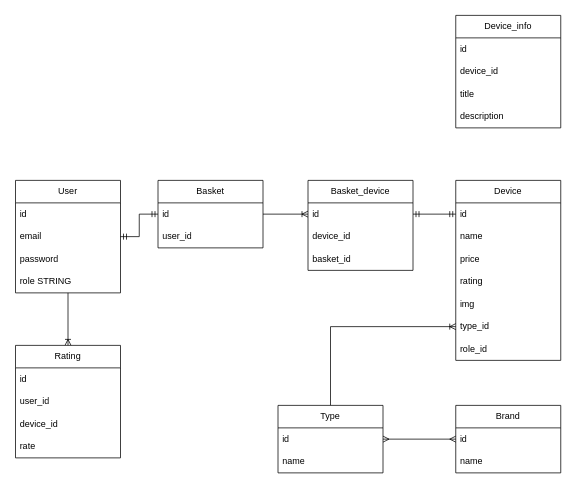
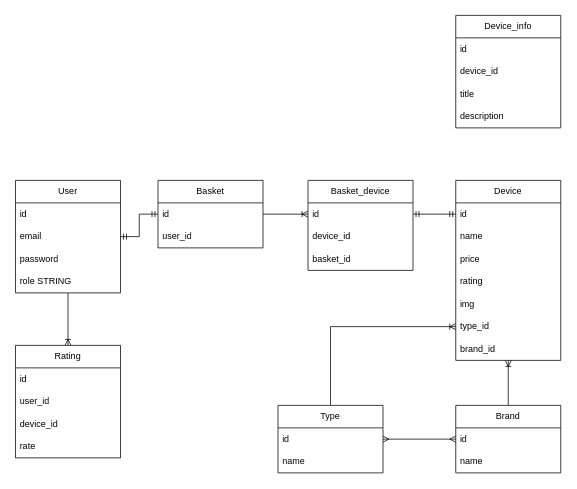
  <mxCell id="0" />
  <mxCell id="1" parent="0" />
  <mxCell id="2" style="edgeStyle=orthogonalEdgeStyle;rounded=0;orthogonalLoop=1;jettySize=auto;html=1;exitX=0.5;exitY=1;exitDx=0;exitDy=0;entryX=0.5;entryY=0;entryDx=0;entryDy=0;endArrow=ERoneToMany;endFill=0;" edge="1" parent="1" source="3" target="8"><mxGeometry relative="1" as="geometry" /></mxCell>
  <mxCell id="3" value="User" style="swimlane;fontStyle=0;childLayout=stackLayout;horizontal=1;startSize=30;horizontalStack=0;resizeParent=1;resizeParentMax=0;resizeLast=0;collapsible=1;marginBottom=0;whiteSpace=wrap;html=1;" vertex="1" parent="1"><mxGeometry x="20" y="240" width="140" height="150" as="geometry" /></mxCell>
  <mxCell id="4" value="id" style="text;strokeColor=none;fillColor=none;align=left;verticalAlign=middle;spacingLeft=4;spacingRight=4;overflow=hidden;points=[[0,0.5],[1,0.5]];portConstraint=eastwest;rotatable=0;whiteSpace=wrap;html=1;" vertex="1" parent="3"><mxGeometry y="30" width="140" height="30" as="geometry" /></mxCell>
  <mxCell id="5" value="email" style="text;strokeColor=none;fillColor=none;align=left;verticalAlign=middle;spacingLeft=4;spacingRight=4;overflow=hidden;points=[[0,0.5],[1,0.5]];portConstraint=eastwest;rotatable=0;whiteSpace=wrap;html=1;" vertex="1" parent="3"><mxGeometry y="60" width="140" height="30" as="geometry" /></mxCell>
  <mxCell id="6" value="password" style="text;strokeColor=none;fillColor=none;align=left;verticalAlign=middle;spacingLeft=4;spacingRight=4;overflow=hidden;points=[[0,0.5],[1,0.5]];portConstraint=eastwest;rotatable=0;whiteSpace=wrap;html=1;" vertex="1" parent="3"><mxGeometry y="90" width="140" height="30" as="geometry" /></mxCell>
  <mxCell id="7" value="role STRING" style="text;strokeColor=none;fillColor=none;align=left;verticalAlign=middle;spacingLeft=4;spacingRight=4;overflow=hidden;points=[[0,0.5],[1,0.5]];portConstraint=eastwest;rotatable=0;whiteSpace=wrap;html=1;" vertex="1" parent="3"><mxGeometry y="120" width="140" height="30" as="geometry" /></mxCell>
  <mxCell id="8" value="Rating" style="swimlane;fontStyle=0;childLayout=stackLayout;horizontal=1;startSize=30;horizontalStack=0;resizeParent=1;resizeParentMax=0;resizeLast=0;collapsible=1;marginBottom=0;whiteSpace=wrap;html=1;" vertex="1" parent="1"><mxGeometry x="20" y="460" width="140" height="150" as="geometry" /></mxCell>
  <mxCell id="9" value="id" style="text;strokeColor=none;fillColor=none;align=left;verticalAlign=middle;spacingLeft=4;spacingRight=4;overflow=hidden;points=[[0,0.5],[1,0.5]];portConstraint=eastwest;rotatable=0;whiteSpace=wrap;html=1;" vertex="1" parent="8"><mxGeometry y="30" width="140" height="30" as="geometry" /></mxCell>
  <mxCell id="10" value="user_id" style="text;strokeColor=none;fillColor=none;align=left;verticalAlign=middle;spacingLeft=4;spacingRight=4;overflow=hidden;points=[[0,0.5],[1,0.5]];portConstraint=eastwest;rotatable=0;whiteSpace=wrap;html=1;" vertex="1" parent="8"><mxGeometry y="60" width="140" height="30" as="geometry" /></mxCell>
  <mxCell id="11" value="device_id" style="text;strokeColor=none;fillColor=none;align=left;verticalAlign=middle;spacingLeft=4;spacingRight=4;overflow=hidden;points=[[0,0.5],[1,0.5]];portConstraint=eastwest;rotatable=0;whiteSpace=wrap;html=1;" vertex="1" parent="8"><mxGeometry y="90" width="140" height="30" as="geometry" /></mxCell>
  <mxCell id="12" value="rate" style="text;strokeColor=none;fillColor=none;align=left;verticalAlign=middle;spacingLeft=4;spacingRight=4;overflow=hidden;points=[[0,0.5],[1,0.5]];portConstraint=eastwest;rotatable=0;whiteSpace=wrap;html=1;" vertex="1" parent="8"><mxGeometry y="120" width="140" height="30" as="geometry" /></mxCell>
  <mxCell id="13" value="Basket" style="swimlane;fontStyle=0;childLayout=stackLayout;horizontal=1;startSize=30;horizontalStack=0;resizeParent=1;resizeParentMax=0;resizeLast=0;collapsible=1;marginBottom=0;whiteSpace=wrap;html=1;" vertex="1" parent="1"><mxGeometry x="210" y="240" width="140" height="90" as="geometry" /></mxCell>
  <mxCell id="14" value="id" style="text;strokeColor=none;fillColor=none;align=left;verticalAlign=middle;spacingLeft=4;spacingRight=4;overflow=hidden;points=[[0,0.5],[1,0.5]];portConstraint=eastwest;rotatable=0;whiteSpace=wrap;html=1;" vertex="1" parent="13"><mxGeometry y="30" width="140" height="30" as="geometry" /></mxCell>
  <mxCell id="15" value="user_id" style="text;strokeColor=none;fillColor=none;align=left;verticalAlign=middle;spacingLeft=4;spacingRight=4;overflow=hidden;points=[[0,0.5],[1,0.5]];portConstraint=eastwest;rotatable=0;whiteSpace=wrap;html=1;" vertex="1" parent="13"><mxGeometry y="60" width="140" height="30" as="geometry" /></mxCell>
  <mxCell id="16" style="edgeStyle=orthogonalEdgeStyle;rounded=0;orthogonalLoop=1;jettySize=auto;html=1;exitX=0;exitY=0.5;exitDx=0;exitDy=0;entryX=1;entryY=0.5;entryDx=0;entryDy=0;endArrow=ERmandOne;endFill=0;startArrow=ERmandOne;startFill=0;" edge="1" parent="1" source="14" target="5"><mxGeometry relative="1" as="geometry" /></mxCell>
  <mxCell id="17" value="Basket_device" style="swimlane;fontStyle=0;childLayout=stackLayout;horizontal=1;startSize=30;horizontalStack=0;resizeParent=1;resizeParentMax=0;resizeLast=0;collapsible=1;marginBottom=0;whiteSpace=wrap;html=1;" vertex="1" parent="1"><mxGeometry x="410" y="240" width="140" height="120" as="geometry" /></mxCell>
  <mxCell id="18" value="id" style="text;strokeColor=none;fillColor=none;align=left;verticalAlign=middle;spacingLeft=4;spacingRight=4;overflow=hidden;points=[[0,0.5],[1,0.5]];portConstraint=eastwest;rotatable=0;whiteSpace=wrap;html=1;" vertex="1" parent="17"><mxGeometry y="30" width="140" height="30" as="geometry" /></mxCell>
  <mxCell id="19" value="device_id" style="text;strokeColor=none;fillColor=none;align=left;verticalAlign=middle;spacingLeft=4;spacingRight=4;overflow=hidden;points=[[0,0.5],[1,0.5]];portConstraint=eastwest;rotatable=0;whiteSpace=wrap;html=1;" vertex="1" parent="17"><mxGeometry y="60" width="140" height="30" as="geometry" /></mxCell>
  <mxCell id="20" value="basket_id" style="text;strokeColor=none;fillColor=none;align=left;verticalAlign=middle;spacingLeft=4;spacingRight=4;overflow=hidden;points=[[0,0.5],[1,0.5]];portConstraint=eastwest;rotatable=0;whiteSpace=wrap;html=1;" vertex="1" parent="17"><mxGeometry y="90" width="140" height="30" as="geometry" /></mxCell>
  <mxCell id="21" style="edgeStyle=orthogonalEdgeStyle;rounded=0;orthogonalLoop=1;jettySize=auto;html=1;exitX=0;exitY=0.5;exitDx=0;exitDy=0;entryX=1;entryY=0.5;entryDx=0;entryDy=0;endArrow=none;endFill=0;startArrow=ERoneToMany;startFill=0;" edge="1" parent="1" source="18" target="13"><mxGeometry relative="1" as="geometry" /></mxCell>
  <mxCell id="22" value="Device" style="swimlane;fontStyle=0;childLayout=stackLayout;horizontal=1;startSize=30;horizontalStack=0;resizeParent=1;resizeParentMax=0;resizeLast=0;collapsible=1;marginBottom=0;whiteSpace=wrap;html=1;" vertex="1" parent="1"><mxGeometry x="607" y="240" width="140" height="240" as="geometry" /></mxCell>
  <mxCell id="23" value="id" style="text;strokeColor=none;fillColor=none;align=left;verticalAlign=middle;spacingLeft=4;spacingRight=4;overflow=hidden;points=[[0,0.5],[1,0.5]];portConstraint=eastwest;rotatable=0;whiteSpace=wrap;html=1;" vertex="1" parent="22"><mxGeometry y="30" width="140" height="30" as="geometry" /></mxCell>
  <mxCell id="24" value="name" style="text;strokeColor=none;fillColor=none;align=left;verticalAlign=middle;spacingLeft=4;spacingRight=4;overflow=hidden;points=[[0,0.5],[1,0.5]];portConstraint=eastwest;rotatable=0;whiteSpace=wrap;html=1;" vertex="1" parent="22"><mxGeometry y="60" width="140" height="30" as="geometry" /></mxCell>
  <mxCell id="25" value="price" style="text;strokeColor=none;fillColor=none;align=left;verticalAlign=middle;spacingLeft=4;spacingRight=4;overflow=hidden;points=[[0,0.5],[1,0.5]];portConstraint=eastwest;rotatable=0;whiteSpace=wrap;html=1;" vertex="1" parent="22"><mxGeometry y="90" width="140" height="30" as="geometry" /></mxCell>
  <mxCell id="26" value="rating" style="text;strokeColor=none;fillColor=none;align=left;verticalAlign=middle;spacingLeft=4;spacingRight=4;overflow=hidden;points=[[0,0.5],[1,0.5]];portConstraint=eastwest;rotatable=0;whiteSpace=wrap;html=1;" vertex="1" parent="22"><mxGeometry y="120" width="140" height="30" as="geometry" /></mxCell>
  <mxCell id="27" value="&lt;div&gt;img&lt;/div&gt;" style="text;strokeColor=none;fillColor=none;align=left;verticalAlign=middle;spacingLeft=4;spacingRight=4;overflow=hidden;points=[[0,0.5],[1,0.5]];portConstraint=eastwest;rotatable=0;whiteSpace=wrap;html=1;" vertex="1" parent="22"><mxGeometry y="150" width="140" height="30" as="geometry" /></mxCell>
  <mxCell id="28" value="type_id" style="text;strokeColor=none;fillColor=none;align=left;verticalAlign=middle;spacingLeft=4;spacingRight=4;overflow=hidden;points=[[0,0.5],[1,0.5]];portConstraint=eastwest;rotatable=0;whiteSpace=wrap;html=1;" vertex="1" parent="22"><mxGeometry y="180" width="140" height="30" as="geometry" /></mxCell>
- <mxCell id="29" value="role_id" style="text;strokeColor=none;fillColor=none;align=left;verticalAlign=middle;spacingLeft=4;spacingRight=4;overflow=hidden;points=[[0,0.5],[1,0.5]];portConstraint=eastwest;rotatable=0;whiteSpace=wrap;html=1;" vertex="1" parent="22"><mxGeometry y="210" width="140" height="30" as="geometry" /></mxCell>
+ <mxCell id="29" value="brand_id" style="text;strokeColor=none;fillColor=none;align=left;verticalAlign=middle;spacingLeft=4;spacingRight=4;overflow=hidden;points=[[0,0.5],[1,0.5]];portConstraint=eastwest;rotatable=0;whiteSpace=wrap;html=1;" vertex="1" parent="22"><mxGeometry y="210" width="140" height="30" as="geometry" /></mxCell>
  <mxCell id="30" style="edgeStyle=orthogonalEdgeStyle;rounded=0;orthogonalLoop=1;jettySize=auto;html=1;exitX=1;exitY=0.5;exitDx=0;exitDy=0;entryX=0;entryY=0.5;entryDx=0;entryDy=0;startArrow=ERmandOne;startFill=0;endArrow=ERmandOne;endFill=0;" edge="1" parent="1" source="18" target="23"><mxGeometry relative="1" as="geometry" /></mxCell>
+ <mxCell id="31" style="edgeStyle=orthogonalEdgeStyle;rounded=0;orthogonalLoop=1;jettySize=auto;html=1;exitX=0.5;exitY=0;exitDx=0;exitDy=0;entryX=0.5;entryY=1;entryDx=0;entryDy=0;endArrow=ERoneToMany;endFill=0;" edge="1" parent="1" source="32" target="22"><mxGeometry relative="1" as="geometry" /></mxCell>
  <mxCell id="32" value="Brand" style="swimlane;fontStyle=0;childLayout=stackLayout;horizontal=1;startSize=30;horizontalStack=0;resizeParent=1;resizeParentMax=0;resizeLast=0;collapsible=1;marginBottom=0;whiteSpace=wrap;html=1;" vertex="1" parent="1"><mxGeometry x="607" y="540" width="140" height="90" as="geometry" /></mxCell>
  <mxCell id="33" value="id" style="text;strokeColor=none;fillColor=none;align=left;verticalAlign=middle;spacingLeft=4;spacingRight=4;overflow=hidden;points=[[0,0.5],[1,0.5]];portConstraint=eastwest;rotatable=0;whiteSpace=wrap;html=1;" vertex="1" parent="32"><mxGeometry y="30" width="140" height="30" as="geometry" /></mxCell>
  <mxCell id="34" value="name" style="text;strokeColor=none;fillColor=none;align=left;verticalAlign=middle;spacingLeft=4;spacingRight=4;overflow=hidden;points=[[0,0.5],[1,0.5]];portConstraint=eastwest;rotatable=0;whiteSpace=wrap;html=1;" vertex="1" parent="32"><mxGeometry y="60" width="140" height="30" as="geometry" /></mxCell>
  <mxCell id="35" style="edgeStyle=orthogonalEdgeStyle;rounded=0;orthogonalLoop=1;jettySize=auto;html=1;exitX=0.5;exitY=0;exitDx=0;exitDy=0;entryX=0;entryY=0.5;entryDx=0;entryDy=0;endArrow=ERoneToMany;endFill=0;" edge="1" parent="1" source="36" target="28"><mxGeometry relative="1" as="geometry" /></mxCell>
  <mxCell id="36" value="Type" style="swimlane;fontStyle=0;childLayout=stackLayout;horizontal=1;startSize=30;horizontalStack=0;resizeParent=1;resizeParentMax=0;resizeLast=0;collapsible=1;marginBottom=0;whiteSpace=wrap;html=1;" vertex="1" parent="1"><mxGeometry x="370" y="540" width="140" height="90" as="geometry" /></mxCell>
  <mxCell id="37" value="id" style="text;strokeColor=none;fillColor=none;align=left;verticalAlign=middle;spacingLeft=4;spacingRight=4;overflow=hidden;points=[[0,0.5],[1,0.5]];portConstraint=eastwest;rotatable=0;whiteSpace=wrap;html=1;" vertex="1" parent="36"><mxGeometry y="30" width="140" height="30" as="geometry" /></mxCell>
  <mxCell id="38" value="name" style="text;strokeColor=none;fillColor=none;align=left;verticalAlign=middle;spacingLeft=4;spacingRight=4;overflow=hidden;points=[[0,0.5],[1,0.5]];portConstraint=eastwest;rotatable=0;whiteSpace=wrap;html=1;" vertex="1" parent="36"><mxGeometry y="60" width="140" height="30" as="geometry" /></mxCell>
  <mxCell id="39" style="edgeStyle=orthogonalEdgeStyle;rounded=0;orthogonalLoop=1;jettySize=auto;html=1;exitX=0;exitY=0.5;exitDx=0;exitDy=0;entryX=1;entryY=0.5;entryDx=0;entryDy=0;startArrow=ERmany;startFill=0;endArrow=ERmany;endFill=0;" edge="1" parent="1" source="33" target="37"><mxGeometry relative="1" as="geometry" /></mxCell>
  <mxCell id="40" value="Device_info" style="swimlane;fontStyle=0;childLayout=stackLayout;horizontal=1;startSize=30;horizontalStack=0;resizeParent=1;resizeParentMax=0;resizeLast=0;collapsible=1;marginBottom=0;whiteSpace=wrap;html=1;" vertex="1" parent="1"><mxGeometry x="607" y="20" width="140" height="150" as="geometry" /></mxCell>
  <mxCell id="41" value="id" style="text;strokeColor=none;fillColor=none;align=left;verticalAlign=middle;spacingLeft=4;spacingRight=4;overflow=hidden;points=[[0,0.5],[1,0.5]];portConstraint=eastwest;rotatable=0;whiteSpace=wrap;html=1;" vertex="1" parent="40"><mxGeometry y="30" width="140" height="30" as="geometry" /></mxCell>
  <mxCell id="42" value="device_id" style="text;strokeColor=none;fillColor=none;align=left;verticalAlign=middle;spacingLeft=4;spacingRight=4;overflow=hidden;points=[[0,0.5],[1,0.5]];portConstraint=eastwest;rotatable=0;whiteSpace=wrap;html=1;" vertex="1" parent="40"><mxGeometry y="60" width="140" height="30" as="geometry" /></mxCell>
  <mxCell id="43" value="title" style="text;strokeColor=none;fillColor=none;align=left;verticalAlign=middle;spacingLeft=4;spacingRight=4;overflow=hidden;points=[[0,0.5],[1,0.5]];portConstraint=eastwest;rotatable=0;whiteSpace=wrap;html=1;" vertex="1" parent="40"><mxGeometry y="90" width="140" height="30" as="geometry" /></mxCell>
  <mxCell id="44" value="description" style="text;strokeColor=none;fillColor=none;align=left;verticalAlign=middle;spacingLeft=4;spacingRight=4;overflow=hidden;points=[[0,0.5],[1,0.5]];portConstraint=eastwest;rotatable=0;whiteSpace=wrap;html=1;" vertex="1" parent="40"><mxGeometry y="120" width="140" height="30" as="geometry" /></mxCell>
